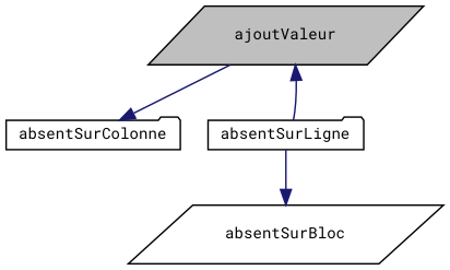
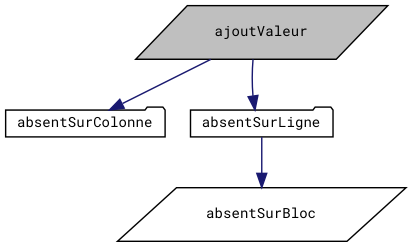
  digraph {
    fontname="Roboto Mono"
    rankdir=TB
    node [color=black fillcolor=white fontname="Roboto Mono" fontsize=10 shape=parallelogram style=filled]
    edge [color=midnightblue fontname="Roboto Mono" fontsize=10 labelfontname=Helvetica labelfontsize=10 style=solid]
    n1 [fillcolor=grey75 fontcolor=black height=0.2 label=ajoutValeur width=0.4]
    n2 [height=0.2 label=absentSurColonne shape=folder width=0.4]
    n3 [height=0.2 label=absentSurLigne shape=folder width=0.4]
    n4 [height=0.2 label=absentSurBloc width=0.4]
    n1 -> n2
-   n3 -> n1
+   n1 -> n3
    n3 -> n4
  }
